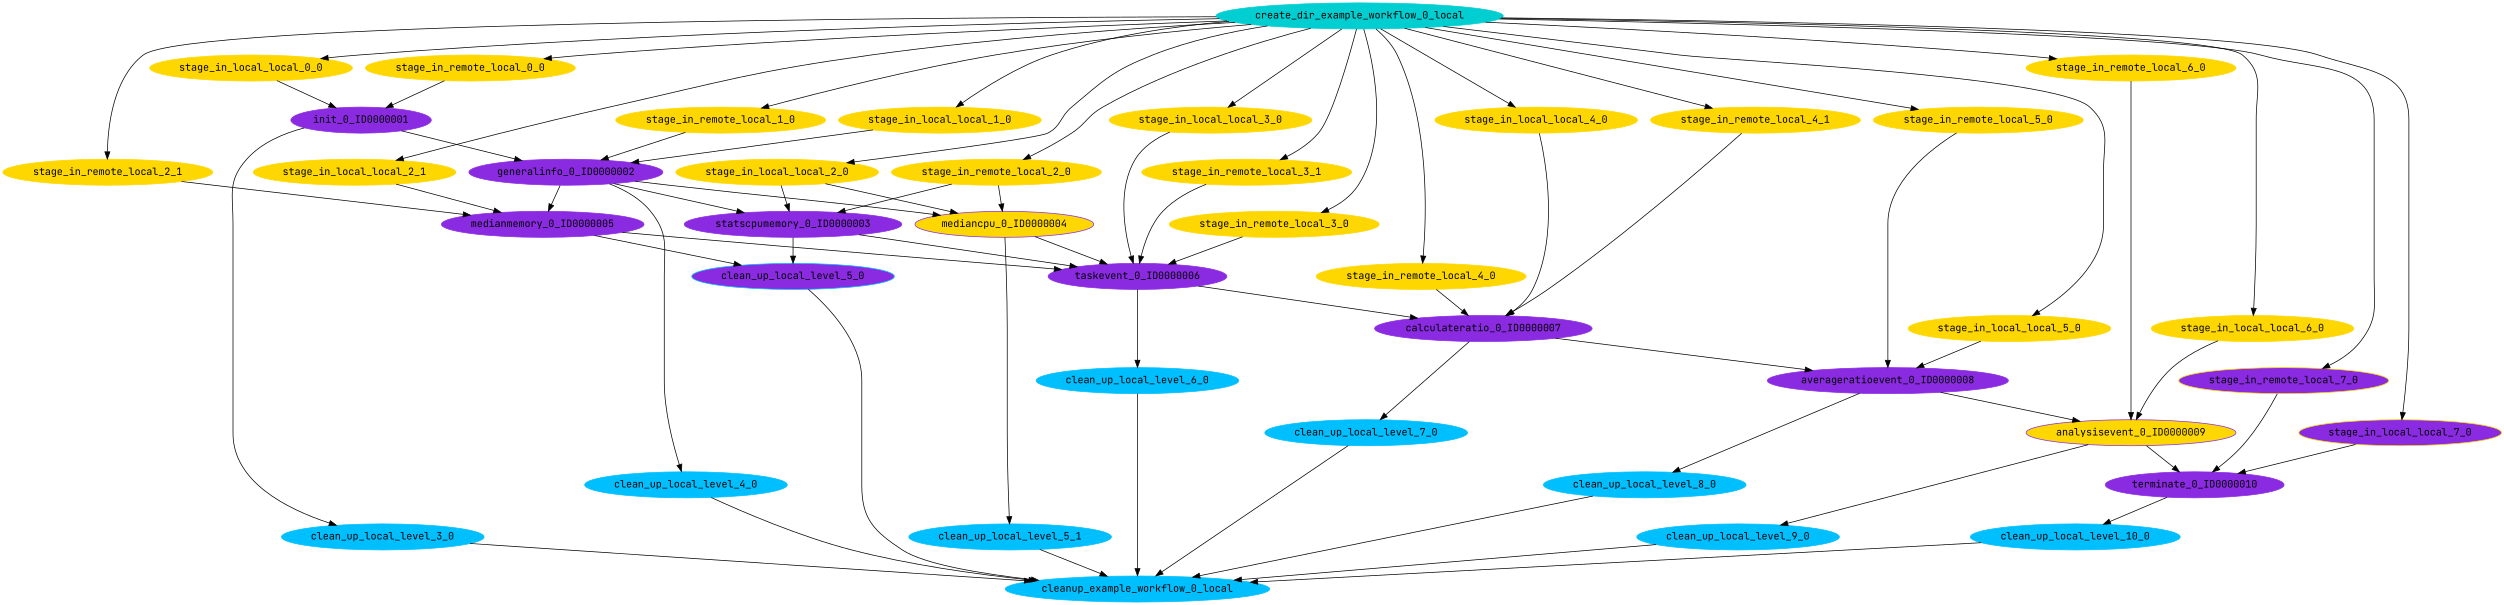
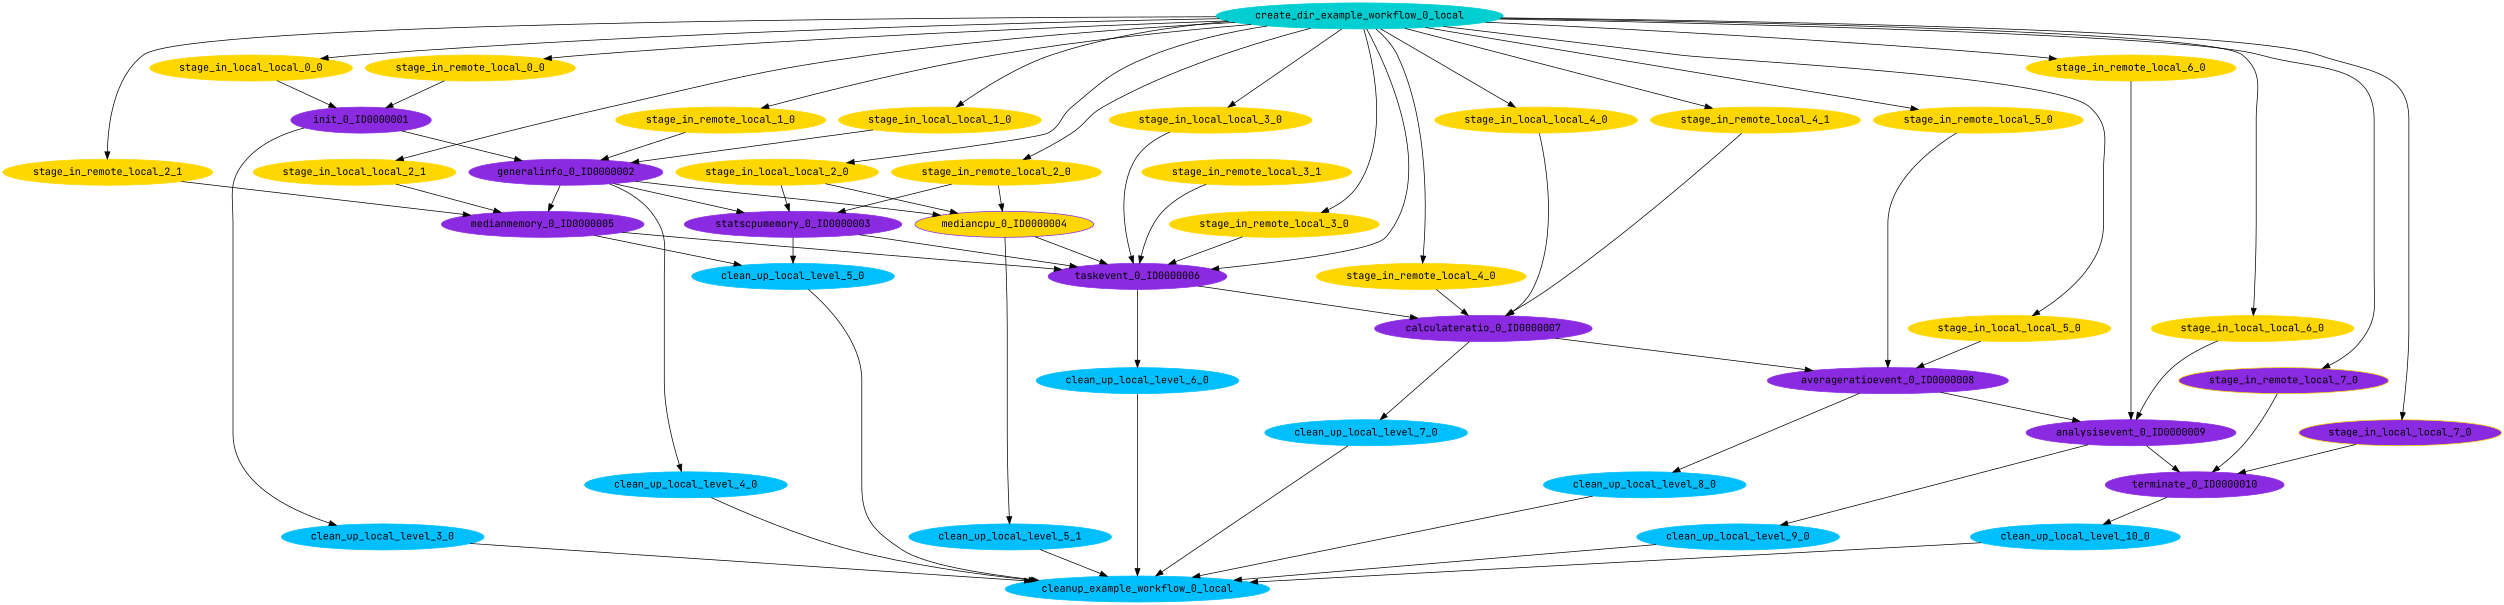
  digraph {
    fontname="JetBrains Mono"
    node [color=gold fontname="JetBrains Mono" shape=ellipse style=filled]
    edge [arrowhead=normal arrowsize=1.0 fontname="JetBrains Mono"]
    n1 [color=deepskyblue label=clean_up_local_level_4_0]
    n2 [color=deepskyblue label=cleanup_example_workflow_0_local]
    n3 [color=deepskyblue label=clean_up_local_level_10_0]
    n4 [label=stage_in_remote_local_5_0]
    n5 [color=blueviolet label=averageratioevent_0_ID0000008]
-   n6 [color=blueviolet label=analysisevent_0_ID0000009 fillcolor=gold]
+   n6 [color=blueviolet label=analysisevent_0_ID0000009]
    n7 [color=deepskyblue label=clean_up_local_level_8_0]
    n8 [color=blueviolet label=taskevent_0_ID0000006]
    n9 [color=deepskyblue label=clean_up_local_level_6_0]
    n10 [color=blueviolet label=calculateratio_0_ID0000007]
    n11 [color=deepskyblue label=clean_up_local_level_7_0]
    n12 [label=stage_in_local_local_4_0]
    n13 [label=stage_in_remote_local_0_0]
    n14 [color=blueviolet label=init_0_ID0000001]
    n15 [color=deepskyblue label=clean_up_local_level_3_0]
    n16 [color=blueviolet label=generalinfo_0_ID0000002]
-   n17 [color=deepskyblue label=clean_up_local_level_5_0 fillcolor=blueviolet]
+   n17 [color=deepskyblue label=clean_up_local_level_5_0]
    n18 [color=deepskyblue label=clean_up_local_level_5_1]
    n19 [color=darkturquoise label=create_dir_example_workflow_0_local]
    n20 [label=stage_in_local_local_0_0]
    n21 [label=stage_in_local_local_6_0]
    n22 [label=stage_in_remote_local_2_1]
    n23 [label=stage_in_local_local_2_0]
    n24 [label=stage_in_local_local_2_1]
    n25 [label=stage_in_remote_local_1_0]
    n26 [label=stage_in_local_local_5_0]
    n27 [label=stage_in_local_local_3_0]
    n28 [fillcolor=blueviolet label=stage_in_remote_local_7_0]
    n29 [fillcolor=blueviolet label=stage_in_local_local_7_0]
    n30 [label=stage_in_local_local_1_0]
    n31 [label=stage_in_remote_local_4_1]
    n32 [label=stage_in_remote_local_4_0]
    n33 [label=stage_in_remote_local_2_0]
    n34 [label=stage_in_remote_local_3_1]
    n35 [label=stage_in_remote_local_6_0]
    n36 [label=stage_in_remote_local_3_0]
    n37 [color=blueviolet label=medianmemory_0_ID0000005]
    n38 [color=blueviolet fillcolor=gold label=mediancpu_0_ID0000004]
    n39 [color=blueviolet label=statscpumemory_0_ID0000003]
    n40 [color=blueviolet label=terminate_0_ID0000010]
    n41 [color=deepskyblue label=clean_up_local_level_9_0]
    n1 -> n2
    n3 -> n2
    n4 -> n5
    n5 -> n6
    n5 -> n7
    n6 -> n40
    n6 -> n41
    n7 -> n2
    n8 -> n9
    n8 -> n10
    n9 -> n2
    n10 -> n5
    n10 -> n11
    n11 -> n2
    n12 -> n10
    n13 -> n14
    n14 -> n15
    n14 -> n16
    n15 -> n2
    n16 -> n1
    n16 -> n37
    n16 -> n38
    n16 -> n39
    n17 -> n2
    n18 -> n2
    n19 -> n4
    n19 -> n12
    n19 -> n13
    n19 -> n20
    n19 -> n21
    n19 -> n22
    n19 -> n23
    n19 -> n24
    n19 -> n25
    n19 -> n26
    n19 -> n27
    n19 -> n28
    n19 -> n29
    n19 -> n30
    n19 -> n31
    n19 -> n32
    n19 -> n33
-   n19 -> n34
+   n19 -> n8
    n19 -> n35
    n19 -> n36
    n20 -> n14
    n21 -> n6
    n22 -> n37
    n23 -> n38
    n23 -> n39
    n24 -> n37
    n25 -> n16
    n26 -> n5
    n27 -> n8
    n28 -> n40
    n29 -> n40
    n30 -> n16
    n31 -> n10
    n32 -> n10
    n33 -> n38
    n33 -> n39
    n34 -> n8
    n35 -> n6
    n36 -> n8
    n37 -> n8
    n37 -> n17
    n38 -> n8
    n38 -> n18
    n39 -> n8
    n39 -> n17
    n40 -> n3
    n41 -> n2
  }
